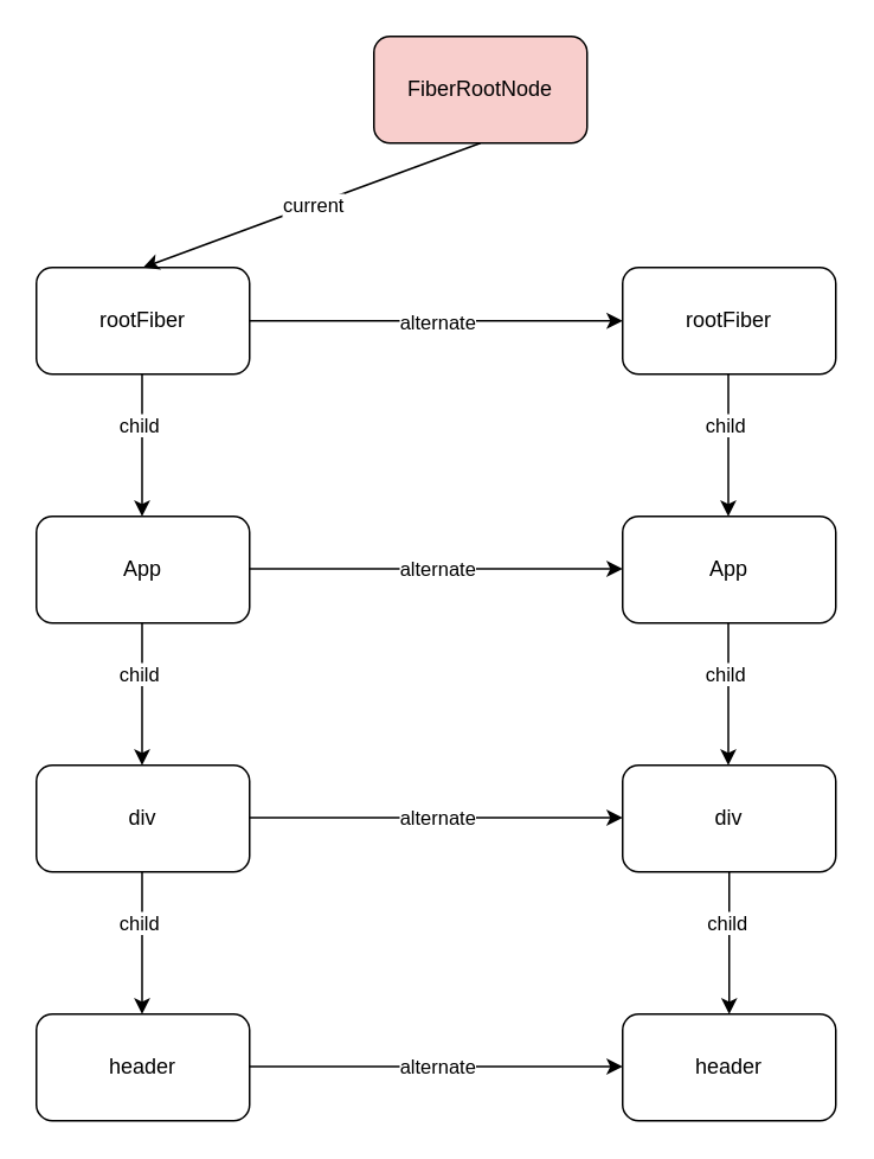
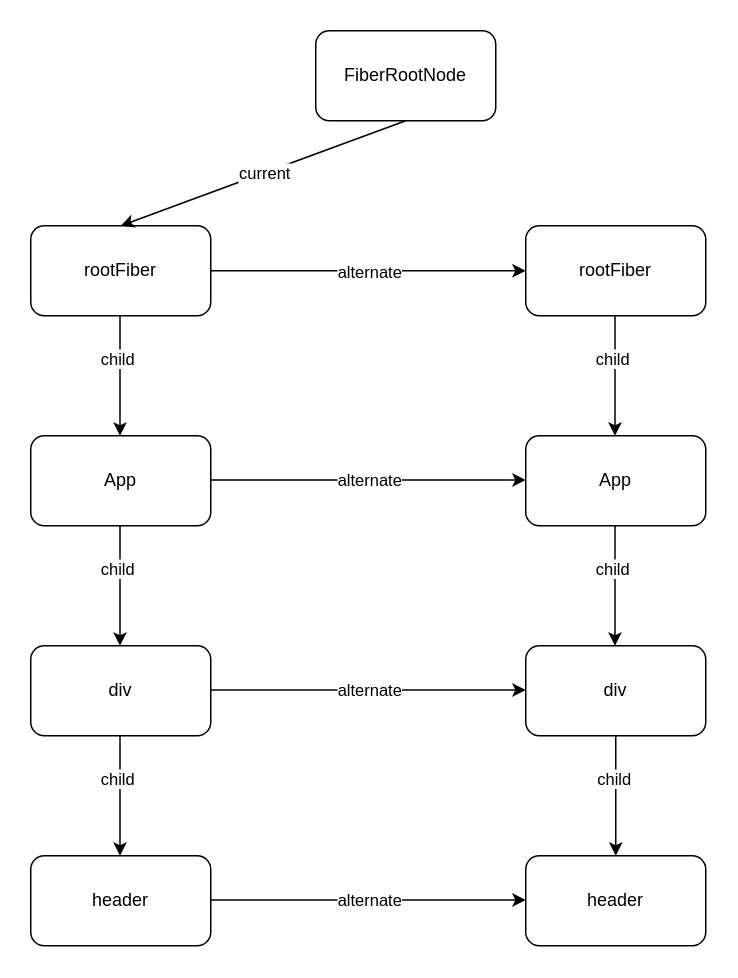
  <mxCell id="0" />
  <mxCell id="1" parent="0" />
- <mxCell id="2" value="FiberRootNode" style="rounded=1;whiteSpace=wrap;html=1;fillColor=#f8cecc;" vertex="1" parent="1"><mxGeometry x="210" y="20" width="120" height="60" as="geometry" /></mxCell>
+ <mxCell id="2" value="FiberRootNode" style="rounded=1;whiteSpace=wrap;html=1;" vertex="1" parent="1"><mxGeometry x="210" y="20" width="120" height="60" as="geometry" /></mxCell>
  <mxCell id="3" value="rootFiber" style="whiteSpace=wrap;html=1;rounded=1;" vertex="1" parent="1"><mxGeometry x="20" y="150" width="120" height="60" as="geometry" /></mxCell>
  <mxCell id="4" value="App" style="whiteSpace=wrap;html=1;rounded=1;" vertex="1" parent="1"><mxGeometry x="20" y="290" width="120" height="60" as="geometry" /></mxCell>
  <mxCell id="5" value="div" style="whiteSpace=wrap;html=1;rounded=1;" vertex="1" parent="1"><mxGeometry x="20" y="430" width="120" height="60" as="geometry" /></mxCell>
  <mxCell id="6" value="rootFiber" style="whiteSpace=wrap;html=1;rounded=1;" vertex="1" parent="1"><mxGeometry x="350" y="150" width="120" height="60" as="geometry" /></mxCell>
  <mxCell id="7" value="App" style="whiteSpace=wrap;html=1;rounded=1;" vertex="1" parent="1"><mxGeometry x="350" y="290" width="120" height="60" as="geometry" /></mxCell>
  <mxCell id="8" value="" style="edgeStyle=orthogonalEdgeStyle;rounded=0;orthogonalLoop=1;jettySize=auto;html=1;" edge="1" parent="1" source="10" target="11"><mxGeometry relative="1" as="geometry" /></mxCell>
  <mxCell id="9" value="child" style="edgeLabel;html=1;align=center;verticalAlign=middle;resizable=0;points=[];" vertex="1" connectable="0" parent="8"><mxGeometry x="-0.3" y="-2" relative="1" as="geometry"><mxPoint as="offset" /></mxGeometry></mxCell>
  <mxCell id="10" value="div" style="whiteSpace=wrap;html=1;rounded=1;" vertex="1" parent="1"><mxGeometry x="350" y="430" width="120" height="60" as="geometry" /></mxCell>
  <mxCell id="11" value="header" style="whiteSpace=wrap;html=1;rounded=1;" vertex="1" parent="1"><mxGeometry x="350" y="570" width="120" height="60" as="geometry" /></mxCell>
  <mxCell id="12" value="" style="endArrow=classic;html=1;entryX=0.5;entryY=0;entryDx=0;entryDy=0;" edge="1" parent="1" target="3"><mxGeometry relative="1" as="geometry"><mxPoint x="270" y="80" as="sourcePoint" /><mxPoint x="330" y="380" as="targetPoint" /></mxGeometry></mxCell>
  <mxCell id="13" value="current" style="edgeLabel;resizable=0;html=1;align=center;verticalAlign=middle;" connectable="0" vertex="1" parent="12"><mxGeometry relative="1" as="geometry" /></mxCell>
  <mxCell id="14" value="" style="endArrow=classic;html=1;exitX=1;exitY=0.5;exitDx=0;exitDy=0;entryX=0;entryY=0.5;entryDx=0;entryDy=0;" edge="1" parent="1" source="3" target="6"><mxGeometry relative="1" as="geometry"><mxPoint x="280" y="90" as="sourcePoint" /><mxPoint x="160" y="220" as="targetPoint" /></mxGeometry></mxCell>
  <mxCell id="15" value="alternate" style="edgeLabel;resizable=0;html=1;align=center;verticalAlign=middle;" connectable="0" vertex="1" parent="14"><mxGeometry relative="1" as="geometry" /></mxCell>
  <mxCell id="16" value="" style="edgeStyle=orthogonalEdgeStyle;rounded=0;orthogonalLoop=1;jettySize=auto;html=1;" edge="1" parent="1"><mxGeometry relative="1" as="geometry"><mxPoint x="409.5" y="350" as="sourcePoint" /><mxPoint x="409.5" y="430" as="targetPoint" /></mxGeometry></mxCell>
  <mxCell id="17" value="child" style="edgeLabel;html=1;align=center;verticalAlign=middle;resizable=0;points=[];" vertex="1" connectable="0" parent="16"><mxGeometry x="-0.3" y="-2" relative="1" as="geometry"><mxPoint as="offset" /></mxGeometry></mxCell>
  <mxCell id="18" value="" style="edgeStyle=orthogonalEdgeStyle;rounded=0;orthogonalLoop=1;jettySize=auto;html=1;" edge="1" parent="1"><mxGeometry relative="1" as="geometry"><mxPoint x="409.5" y="210" as="sourcePoint" /><mxPoint x="409.5" y="290" as="targetPoint" /></mxGeometry></mxCell>
  <mxCell id="19" value="child" style="edgeLabel;html=1;align=center;verticalAlign=middle;resizable=0;points=[];" vertex="1" connectable="0" parent="18"><mxGeometry x="-0.3" y="-2" relative="1" as="geometry"><mxPoint as="offset" /></mxGeometry></mxCell>
  <mxCell id="20" value="" style="edgeStyle=orthogonalEdgeStyle;rounded=0;orthogonalLoop=1;jettySize=auto;html=1;" edge="1" parent="1"><mxGeometry relative="1" as="geometry"><mxPoint x="79.5" y="210" as="sourcePoint" /><mxPoint x="79.5" y="290" as="targetPoint" /></mxGeometry></mxCell>
  <mxCell id="21" value="child" style="edgeLabel;html=1;align=center;verticalAlign=middle;resizable=0;points=[];" vertex="1" connectable="0" parent="20"><mxGeometry x="-0.3" y="-2" relative="1" as="geometry"><mxPoint as="offset" /></mxGeometry></mxCell>
  <mxCell id="22" value="" style="edgeStyle=orthogonalEdgeStyle;rounded=0;orthogonalLoop=1;jettySize=auto;html=1;" edge="1" parent="1"><mxGeometry relative="1" as="geometry"><mxPoint x="79.5" y="350" as="sourcePoint" /><mxPoint x="79.5" y="430" as="targetPoint" /></mxGeometry></mxCell>
  <mxCell id="23" value="child" style="edgeLabel;html=1;align=center;verticalAlign=middle;resizable=0;points=[];" vertex="1" connectable="0" parent="22"><mxGeometry x="-0.3" y="-2" relative="1" as="geometry"><mxPoint as="offset" /></mxGeometry></mxCell>
  <mxCell id="24" value="" style="edgeStyle=orthogonalEdgeStyle;rounded=0;orthogonalLoop=1;jettySize=auto;html=1;" edge="1" parent="1"><mxGeometry relative="1" as="geometry"><mxPoint x="79.5" y="490" as="sourcePoint" /><mxPoint x="79.5" y="570" as="targetPoint" /></mxGeometry></mxCell>
  <mxCell id="25" value="child" style="edgeLabel;html=1;align=center;verticalAlign=middle;resizable=0;points=[];" vertex="1" connectable="0" parent="24"><mxGeometry x="-0.3" y="-2" relative="1" as="geometry"><mxPoint as="offset" /></mxGeometry></mxCell>
  <mxCell id="26" value="header" style="whiteSpace=wrap;html=1;rounded=1;" vertex="1" parent="1"><mxGeometry x="20" y="570" width="120" height="60" as="geometry" /></mxCell>
  <mxCell id="27" value="" style="endArrow=classic;html=1;exitX=1;exitY=0.5;exitDx=0;exitDy=0;entryX=0;entryY=0.5;entryDx=0;entryDy=0;" edge="1" parent="1"><mxGeometry relative="1" as="geometry"><mxPoint x="140" y="319.5" as="sourcePoint" /><mxPoint x="350" y="319.5" as="targetPoint" /></mxGeometry></mxCell>
  <mxCell id="28" value="alternate" style="edgeLabel;resizable=0;html=1;align=center;verticalAlign=middle;" connectable="0" vertex="1" parent="27"><mxGeometry relative="1" as="geometry" /></mxCell>
  <mxCell id="29" value="" style="endArrow=classic;html=1;exitX=1;exitY=0.5;exitDx=0;exitDy=0;entryX=0;entryY=0.5;entryDx=0;entryDy=0;" edge="1" parent="1"><mxGeometry relative="1" as="geometry"><mxPoint x="140" y="459.5" as="sourcePoint" /><mxPoint x="350" y="459.5" as="targetPoint" /></mxGeometry></mxCell>
  <mxCell id="30" value="alternate" style="edgeLabel;resizable=0;html=1;align=center;verticalAlign=middle;" connectable="0" vertex="1" parent="29"><mxGeometry relative="1" as="geometry" /></mxCell>
  <mxCell id="31" value="" style="endArrow=classic;html=1;exitX=1;exitY=0.5;exitDx=0;exitDy=0;entryX=0;entryY=0.5;entryDx=0;entryDy=0;" edge="1" parent="1"><mxGeometry relative="1" as="geometry"><mxPoint x="140" y="599.5" as="sourcePoint" /><mxPoint x="350" y="599.5" as="targetPoint" /></mxGeometry></mxCell>
  <mxCell id="32" value="alternate" style="edgeLabel;resizable=0;html=1;align=center;verticalAlign=middle;" connectable="0" vertex="1" parent="31"><mxGeometry relative="1" as="geometry" /></mxCell>
